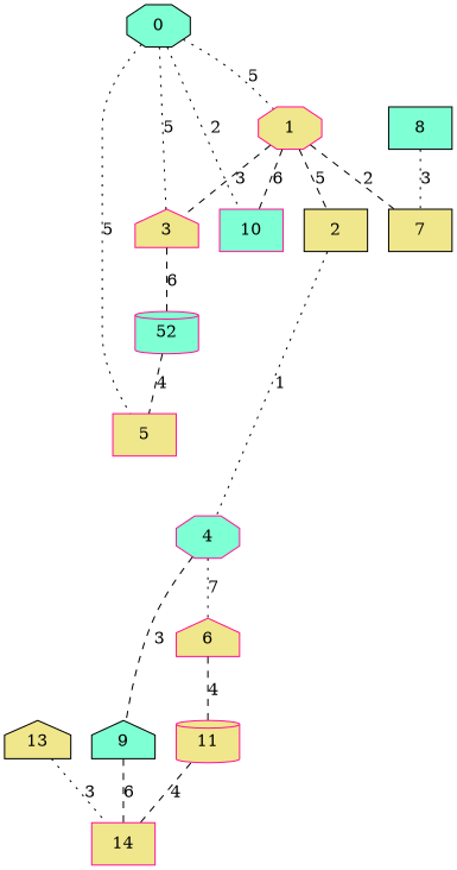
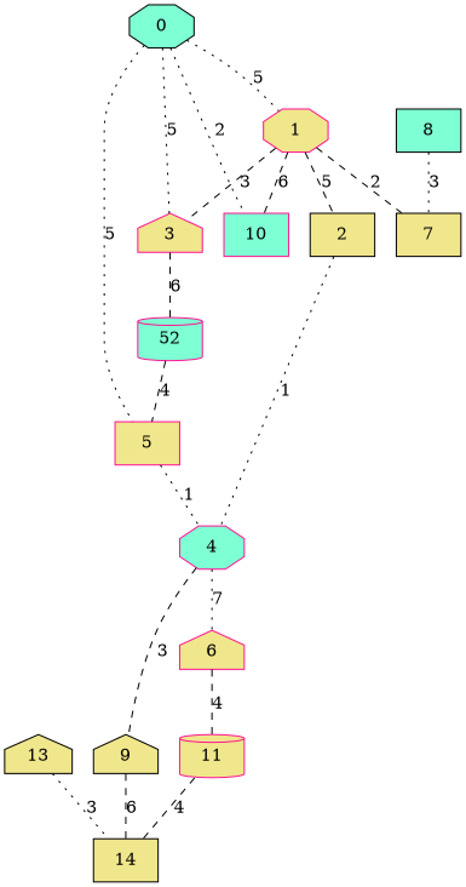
  graph {
    node [color=deeppink fillcolor=khaki habit=9 shape=box style=filled x=6 y=7]
    edge [style=dashed weight=5]
    0 [color=black fillcolor=aquamarine shape=octagon x=3 y=4]
    1 [habit=6 shape=octagon x=4]
    5 [base=1 habit=1 y=3]
    10 [fillcolor=aquamarine habit=12 x=2 y=2]
    3 [habit=1 shape=house x=4 y=4]
    2 [color=black habit=7 y=6]
    7 [color=black habit=4 x=2 y=8]
    4 [fillcolor=aquamarine habit=4 shape=octagon x=7 y=5]
    8 [color=black fillcolor=aquamarine x=1 y=6]
    n10 [fillcolor=aquamarine habit=4 label=52 shape=cylinder y=1]
    13 [base=2 color=black habit=10 shape=house x=5 y=10]
-   14 [habit=6 x=7 y=10]
+   14 [color=black habit=6 x=7 y=10]
    6 [habit=8 shape=house x=10]
-   9 [color=black fillcolor=aquamarine shape=house x=8]
+   9 [color=black shape=house x=8]
    11 [habit=7 shape=cylinder x=10 y=10]
    0 -- 1 [label=5 style=dotted]
    0 -- 5 [label=5 style=dotted]
    0 -- 10 [label=2 style=dotted weight=2]
    0 -- 3 [label=5 style=dotted]
    1 -- 10 [label=6 weight=6]
    1 -- 3 [label=3 weight=3]
    1 -- 2 [label=5]
    1 -- 7 [label=2 weight=2]
+   5 -- 4 [label=1 style=dotted weight=1]
    3 -- n10 [label=6 weight=6]
    2 -- 4 [label=1 style=dotted weight=1]
    4 -- 6 [label=7 style=dotted weight=7]
    4 -- 9 [label=3 weight=3]
    8 -- 7 [label=3 style=dotted weight=3]
    n10 -- 5 [label=4 weight=4]
    13 -- 14 [label=3 style=dotted weight=3]
    6 -- 11 [label=4 weight=4]
    9 -- 14 [label=6 weight=6]
    11 -- 14 [label=4 weight=4]
  }
